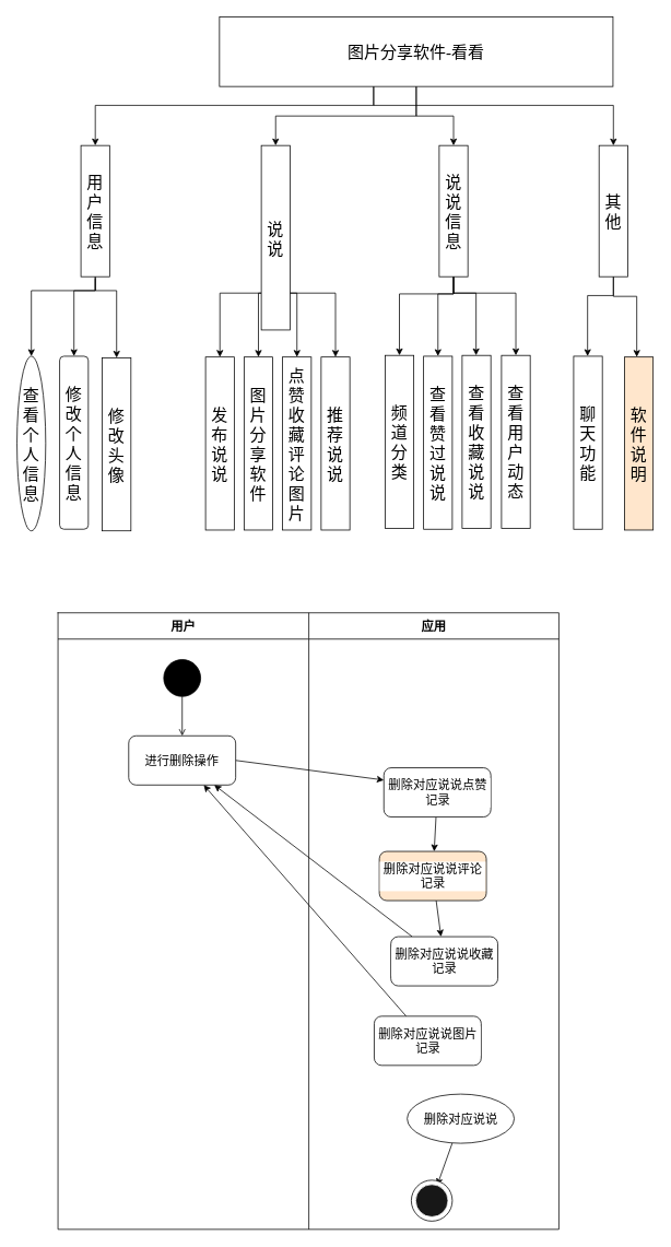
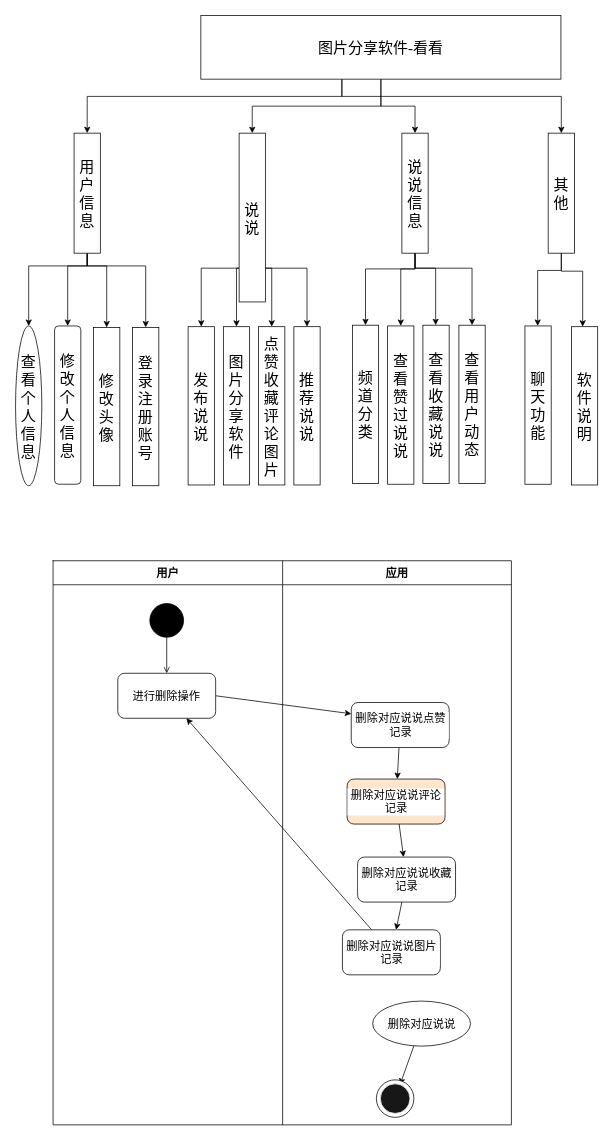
  <mxCell id="0" />
  <mxCell id="1" parent="0" />
  <mxCell id="2" value="" style="shape=table;startSize=0;container=1;collapsible=0;childLayout=tableLayout;" vertex="1" parent="1"><mxGeometry x="70" y="747" width="611" height="752" as="geometry" /></mxCell>
  <mxCell id="3" value="" style="shape=partialRectangle;collapsible=0;dropTarget=0;pointerEvents=0;fillColor=none;top=0;left=0;bottom=0;right=0;points=[[0,0.5],[1,0.5]];portConstraint=eastwest;" vertex="1" parent="2"><mxGeometry width="611" height="32" as="geometry" /></mxCell>
  <mxCell id="4" value="&lt;b style=&quot;font-size: 15px;&quot;&gt;用户&lt;/b&gt;" style="shape=partialRectangle;html=1;whiteSpace=wrap;connectable=0;overflow=hidden;fillColor=none;top=0;left=0;bottom=0;right=0;pointerEvents=1;fontSize=15;" vertex="1" parent="3"><mxGeometry width="306" height="32" as="geometry"><mxRectangle width="306" height="32" as="alternateBounds" /></mxGeometry></mxCell>
  <mxCell id="5" value="应用" style="shape=partialRectangle;html=1;whiteSpace=wrap;connectable=0;overflow=hidden;fillColor=none;top=0;left=0;bottom=0;right=0;pointerEvents=1;fontStyle=1;fontSize=15;" vertex="1" parent="3"><mxGeometry x="306" width="305" height="32" as="geometry"><mxRectangle width="305" height="32" as="alternateBounds" /></mxGeometry></mxCell>
  <mxCell id="6" value="" style="shape=partialRectangle;collapsible=0;dropTarget=0;pointerEvents=0;fillColor=none;top=0;left=0;bottom=0;right=0;points=[[0,0.5],[1,0.5]];portConstraint=eastwest;" vertex="1" parent="2"><mxGeometry y="32" width="611" height="720" as="geometry" /></mxCell>
  <mxCell id="7" value="" style="shape=partialRectangle;html=1;whiteSpace=wrap;connectable=0;overflow=hidden;fillColor=none;top=0;left=0;bottom=0;right=0;pointerEvents=1;" vertex="1" parent="6"><mxGeometry width="306" height="720" as="geometry"><mxRectangle width="306" height="720" as="alternateBounds" /></mxGeometry></mxCell>
  <mxCell id="8" value="" style="shape=partialRectangle;html=1;whiteSpace=wrap;connectable=0;overflow=hidden;fillColor=none;top=0;left=0;bottom=0;right=0;pointerEvents=1;" vertex="1" parent="6"><mxGeometry x="306" width="305" height="720" as="geometry"><mxRectangle width="305" height="720" as="alternateBounds" /></mxGeometry></mxCell>
  <mxCell id="9" style="edgeStyle=orthogonalEdgeStyle;rounded=0;orthogonalLoop=1;jettySize=auto;html=1;entryX=0.5;entryY=0;entryDx=0;entryDy=0;fontFamily=Times New Roman;fontSize=20;startArrow=none;startFill=0;endArrow=classic;endFill=1;strokeWidth=1;verticalAlign=middle;" parent="1" source="13" target="18" edge="1"><mxGeometry relative="1" as="geometry"><Array as="points"><mxPoint x="455" y="128" /><mxPoint x="116" y="128" /></Array></mxGeometry></mxCell>
  <mxCell id="10" style="edgeStyle=orthogonalEdgeStyle;rounded=0;orthogonalLoop=1;jettySize=auto;html=1;entryX=0.5;entryY=0;entryDx=0;entryDy=0;fontFamily=Times New Roman;fontSize=20;startArrow=none;startFill=0;endArrow=classic;endFill=1;strokeWidth=1;verticalAlign=middle;" parent="1" source="13" target="23" edge="1"><mxGeometry relative="1" as="geometry" /></mxCell>
  <mxCell id="11" style="edgeStyle=orthogonalEdgeStyle;rounded=0;orthogonalLoop=1;jettySize=auto;html=1;entryX=0.5;entryY=0;entryDx=0;entryDy=0;fontFamily=Times New Roman;fontSize=20;startArrow=none;startFill=0;endArrow=classic;endFill=1;strokeWidth=1;verticalAlign=middle;" parent="1" source="13" target="28" edge="1"><mxGeometry relative="1" as="geometry" /></mxCell>
  <mxCell id="12" style="edgeStyle=orthogonalEdgeStyle;rounded=0;orthogonalLoop=1;jettySize=auto;html=1;entryX=0.5;entryY=0;entryDx=0;entryDy=0;fontFamily=Times New Roman;fontSize=20;startArrow=none;startFill=0;endArrow=classic;endFill=1;strokeWidth=1;verticalAlign=middle;" parent="1" source="13" target="31" edge="1"><mxGeometry relative="1" as="geometry"><Array as="points"><mxPoint x="455" y="128" /><mxPoint x="748" y="128" /></Array></mxGeometry></mxCell>
  <mxCell id="13" value="图片分享软件-看看" style="rounded=0;whiteSpace=wrap;html=1;fontFamily=Times New Roman;fontSize=20;verticalAlign=middle;" parent="1" vertex="1"><mxGeometry x="267" y="20" width="480" height="85" as="geometry" /></mxCell>
  <mxCell id="14" style="edgeStyle=orthogonalEdgeStyle;rounded=0;orthogonalLoop=1;jettySize=auto;html=1;entryX=0.5;entryY=0;entryDx=0;entryDy=0;fontFamily=Times New Roman;fontSize=20;startArrow=none;startFill=0;endArrow=classic;endFill=1;strokeWidth=1;verticalAlign=middle;" parent="1" source="18" target="32" edge="1"><mxGeometry relative="1" as="geometry"><Array as="points"><mxPoint x="116" y="354" /><mxPoint x="38" y="354" /></Array></mxGeometry></mxCell>
  <mxCell id="15" style="edgeStyle=orthogonalEdgeStyle;rounded=0;orthogonalLoop=1;jettySize=auto;html=1;entryX=0.5;entryY=0;entryDx=0;entryDy=0;fontFamily=Times New Roman;fontSize=20;startArrow=none;startFill=0;endArrow=classic;endFill=1;strokeWidth=1;verticalAlign=middle;" parent="1" target="33" edge="1"><mxGeometry relative="1" as="geometry"><mxPoint x="115.5" y="339" as="sourcePoint" /><mxPoint x="89.5" y="382" as="targetPoint" /><Array as="points"><mxPoint x="116" y="354" /><mxPoint x="90" y="354" /></Array></mxGeometry></mxCell>
+ <mxCell id="16" style="edgeStyle=orthogonalEdgeStyle;rounded=0;orthogonalLoop=1;jettySize=auto;html=1;entryX=0.5;entryY=0;entryDx=0;entryDy=0;fontFamily=Times New Roman;fontSize=20;startArrow=none;startFill=0;endArrow=classic;endFill=1;strokeWidth=1;verticalAlign=middle;" parent="1" source="18" target="35" edge="1"><mxGeometry relative="1" as="geometry"><Array as="points"><mxPoint x="116" y="354" /><mxPoint x="194" y="354" /></Array></mxGeometry></mxCell>
  <mxCell id="17" style="edgeStyle=orthogonalEdgeStyle;rounded=0;orthogonalLoop=1;jettySize=auto;html=1;entryX=0.5;entryY=0;entryDx=0;entryDy=0;fontFamily=Times New Roman;fontSize=20;startArrow=none;startFill=0;endArrow=classic;endFill=1;strokeWidth=1;verticalAlign=middle;" parent="1" source="18" target="34" edge="1"><mxGeometry relative="1" as="geometry"><Array as="points"><mxPoint x="116" y="354" /><mxPoint x="142" y="354" /></Array></mxGeometry></mxCell>
  <mxCell id="18" value="用户信息" style="rounded=0;whiteSpace=wrap;html=1;fontFamily=Times New Roman;fontSize=20;verticalAlign=middle;align=center;" parent="1" vertex="1"><mxGeometry x="98" y="177" width="35" height="160" as="geometry" /></mxCell>
  <mxCell id="19" style="edgeStyle=orthogonalEdgeStyle;rounded=0;orthogonalLoop=1;jettySize=auto;html=1;entryX=0.5;entryY=0;entryDx=0;entryDy=0;fontFamily=Times New Roman;fontSize=20;startArrow=none;startFill=0;endArrow=classic;endFill=1;strokeWidth=1;verticalAlign=middle;" parent="1" source="23" target="37" edge="1"><mxGeometry relative="1" as="geometry"><Array as="points"><mxPoint x="336" y="357" /><mxPoint x="315" y="357" /></Array></mxGeometry></mxCell>
  <mxCell id="20" style="edgeStyle=orthogonalEdgeStyle;rounded=0;orthogonalLoop=1;jettySize=auto;html=1;entryX=0.5;entryY=0;entryDx=0;entryDy=0;fontFamily=Times New Roman;fontSize=20;startArrow=none;startFill=0;endArrow=classic;endFill=1;strokeWidth=1;verticalAlign=middle;" parent="1" source="23" target="36" edge="1"><mxGeometry relative="1" as="geometry"><Array as="points"><mxPoint x="336" y="357" /><mxPoint x="268" y="357" /></Array></mxGeometry></mxCell>
  <mxCell id="21" style="edgeStyle=orthogonalEdgeStyle;rounded=0;orthogonalLoop=1;jettySize=auto;html=1;entryX=0.5;entryY=0;entryDx=0;entryDy=0;fontFamily=Times New Roman;fontSize=20;startArrow=none;startFill=0;endArrow=classic;endFill=1;strokeWidth=1;verticalAlign=middle;" parent="1" source="23" target="38" edge="1"><mxGeometry relative="1" as="geometry"><Array as="points"><mxPoint x="336" y="357" /><mxPoint x="362" y="357" /></Array></mxGeometry></mxCell>
  <mxCell id="22" style="edgeStyle=orthogonalEdgeStyle;rounded=0;orthogonalLoop=1;jettySize=auto;html=1;entryX=0.5;entryY=0;entryDx=0;entryDy=0;fontFamily=Times New Roman;fontSize=20;startArrow=none;startFill=0;endArrow=classic;endFill=1;strokeWidth=1;verticalAlign=middle;" parent="1" source="23" target="39" edge="1"><mxGeometry relative="1" as="geometry"><Array as="points"><mxPoint x="336" y="357" /><mxPoint x="409" y="357" /></Array></mxGeometry></mxCell>
  <mxCell id="23" value="说说" style="rounded=0;whiteSpace=wrap;html=1;fontFamily=Times New Roman;fontSize=20;verticalAlign=middle;align=center;" parent="1" vertex="1"><mxGeometry x="318" y="177" width="35" height="225" as="geometry" /></mxCell>
  <mxCell id="24" style="edgeStyle=orthogonalEdgeStyle;rounded=0;orthogonalLoop=1;jettySize=auto;html=1;entryX=0.5;entryY=0;entryDx=0;entryDy=0;fontFamily=Times New Roman;fontSize=20;startArrow=none;startFill=0;endArrow=classic;endFill=1;strokeWidth=1;verticalAlign=middle;" parent="1" source="28" target="40" edge="1"><mxGeometry relative="1" as="geometry"><Array as="points"><mxPoint x="553" y="358" /><mxPoint x="487" y="358" /></Array></mxGeometry></mxCell>
  <mxCell id="25" style="edgeStyle=orthogonalEdgeStyle;rounded=0;orthogonalLoop=1;jettySize=auto;html=1;entryX=0.5;entryY=0;entryDx=0;entryDy=0;fontFamily=Times New Roman;fontSize=20;startArrow=none;startFill=0;endArrow=classic;endFill=1;strokeWidth=1;verticalAlign=middle;" parent="1" source="28" target="41" edge="1"><mxGeometry relative="1" as="geometry"><Array as="points"><mxPoint x="553" y="358" /><mxPoint x="534" y="358" /></Array></mxGeometry></mxCell>
  <mxCell id="26" style="edgeStyle=orthogonalEdgeStyle;rounded=0;orthogonalLoop=1;jettySize=auto;html=1;fontFamily=Times New Roman;fontSize=20;startArrow=none;startFill=0;endArrow=classic;endFill=1;strokeWidth=1;verticalAlign=middle;" parent="1" source="28" target="42" edge="1"><mxGeometry relative="1" as="geometry"><Array as="points"><mxPoint x="553" y="357" /><mxPoint x="580" y="357" /></Array></mxGeometry></mxCell>
  <mxCell id="27" style="edgeStyle=orthogonalEdgeStyle;rounded=0;orthogonalLoop=1;jettySize=auto;html=1;entryX=0.5;entryY=0;entryDx=0;entryDy=0;fontFamily=Times New Roman;fontSize=20;startArrow=none;startFill=0;endArrow=classic;endFill=1;strokeWidth=1;verticalAlign=middle;" parent="1" source="28" target="43" edge="1"><mxGeometry relative="1" as="geometry"><Array as="points"><mxPoint x="553" y="357" /><mxPoint x="629" y="357" /></Array></mxGeometry></mxCell>
  <mxCell id="28" value="说说信息&lt;span style=&quot;color: rgba(0 , 0 , 0 , 0) ; font-family: monospace ; font-size: 0px&quot;&gt;%3CmxGraphModel%3E%3Croot%3E%3CmxCell%20id%3D%220%22%2F%3E%3CmxCell%20id%3D%221%22%20parent%3D%220%22%2F%3E%3CmxCell%20id%3D%222%22%20value%3D%22%E8%AF%B4%E8%AF%B4%22%20style%3D%22rounded%3D0%3BwhiteSpace%3Dwrap%3Bhtml%3D1%3BfontFamily%3DTimes%20New%20Roman%3BfontSize%3D20%3BverticalAlign%3Dmiddle%3Balign%3Dcenter%3B%22%20vertex%3D%221%22%20parent%3D%221%22%3E%3CmxGeometry%20x%3D%22244%22%20y%3D%22-278%22%20width%3D%2235%22%20height%3D%22160%22%20as%3D%22geometry%22%2F%3E%3C%2FmxCell%3E%3C%2Froot%3E%3C%2FmxGraphModel%3E&lt;/span&gt;" style="rounded=0;whiteSpace=wrap;html=1;fontFamily=Times New Roman;fontSize=20;verticalAlign=middle;align=center;" parent="1" vertex="1"><mxGeometry x="535" y="177" width="35" height="160" as="geometry" /></mxCell>
  <mxCell id="29" style="edgeStyle=orthogonalEdgeStyle;rounded=0;orthogonalLoop=1;jettySize=auto;html=1;fontFamily=Times New Roman;fontSize=20;startArrow=none;startFill=0;endArrow=classic;endFill=1;strokeWidth=1;verticalAlign=middle;" parent="1" source="31" target="44" edge="1"><mxGeometry relative="1" as="geometry"><Array as="points"><mxPoint x="748" y="360" /><mxPoint x="716" y="360" /></Array></mxGeometry></mxCell>
  <mxCell id="30" style="edgeStyle=orthogonalEdgeStyle;rounded=0;orthogonalLoop=1;jettySize=auto;html=1;fontFamily=Times New Roman;fontSize=20;startArrow=none;startFill=0;endArrow=classic;endFill=1;strokeWidth=1;verticalAlign=middle;" parent="1" source="31" target="45" edge="1"><mxGeometry relative="1" as="geometry"><Array as="points"><mxPoint x="748" y="361" /><mxPoint x="776" y="361" /></Array></mxGeometry></mxCell>
  <mxCell id="31" value="其他" style="rounded=0;whiteSpace=wrap;html=1;fontFamily=Times New Roman;fontSize=20;verticalAlign=middle;align=center;" parent="1" vertex="1"><mxGeometry x="730" y="177" width="35" height="160" as="geometry" /></mxCell>
  <mxCell id="32" value="查看个人信息" style="ellipse;whiteSpace=wrap;html=1;fontFamily=Times New Roman;fontSize=20;verticalAlign=middle;align=center;" parent="1" vertex="1"><mxGeometry x="20" y="434" width="35" height="213" as="geometry" /></mxCell>
  <mxCell id="33" value="修改个人信息" style="whiteSpace=wrap;html=1;fontFamily=Times New Roman;fontSize=20;verticalAlign=middle;align=center;rounded=1;" parent="1" vertex="1"><mxGeometry x="72" y="434" width="35" height="211" as="geometry" /></mxCell>
  <mxCell id="34" value="修改头像" style="rounded=0;whiteSpace=wrap;html=1;fontFamily=Times New Roman;fontSize=20;verticalAlign=middle;align=center;" parent="1" vertex="1"><mxGeometry x="124" y="436" width="35" height="211" as="geometry" /></mxCell>
+ <mxCell id="35" value="登录注册账号" style="rounded=0;whiteSpace=wrap;html=1;fontFamily=Times New Roman;fontSize=20;verticalAlign=middle;align=center;" parent="1" vertex="1"><mxGeometry x="176" y="436" width="35" height="211" as="geometry" /></mxCell>
  <mxCell id="36" value="发布说说" style="rounded=0;whiteSpace=wrap;html=1;fontFamily=Times New Roman;fontSize=20;verticalAlign=middle;align=center;" parent="1" vertex="1"><mxGeometry x="250" y="435" width="35" height="211" as="geometry" /></mxCell>
  <mxCell id="37" value="图片分享软件" style="rounded=0;whiteSpace=wrap;html=1;fontFamily=Times New Roman;fontSize=20;verticalAlign=middle;align=center;" parent="1" vertex="1"><mxGeometry x="297" y="435" width="35" height="211" as="geometry" /></mxCell>
  <mxCell id="38" value="点赞收藏评论图片" style="rounded=0;whiteSpace=wrap;html=1;fontFamily=Times New Roman;fontSize=20;verticalAlign=middle;align=center;" parent="1" vertex="1"><mxGeometry x="344" y="435" width="35" height="211" as="geometry" /></mxCell>
  <mxCell id="39" value="推荐说说" style="rounded=0;whiteSpace=wrap;html=1;fontFamily=Times New Roman;fontSize=20;verticalAlign=middle;align=center;" parent="1" vertex="1"><mxGeometry x="391" y="435" width="35" height="211" as="geometry" /></mxCell>
  <mxCell id="40" value="频道分类" style="rounded=0;whiteSpace=wrap;html=1;fontFamily=Times New Roman;fontSize=20;verticalAlign=middle;align=center;" parent="1" vertex="1"><mxGeometry x="469" y="433" width="35" height="211" as="geometry" /></mxCell>
  <mxCell id="41" value="查看赞过说说" style="rounded=0;whiteSpace=wrap;html=1;fontFamily=Times New Roman;fontSize=20;verticalAlign=middle;align=center;" parent="1" vertex="1"><mxGeometry x="516" y="434" width="35" height="211" as="geometry" /></mxCell>
  <mxCell id="42" value="查看收藏说说" style="rounded=0;whiteSpace=wrap;html=1;fontFamily=Times New Roman;fontSize=20;verticalAlign=middle;align=center;" parent="1" vertex="1"><mxGeometry x="563" y="433" width="35" height="211" as="geometry" /></mxCell>
  <mxCell id="43" value="查看用户动态" style="rounded=0;whiteSpace=wrap;html=1;fontFamily=Times New Roman;fontSize=20;verticalAlign=middle;align=center;" parent="1" vertex="1"><mxGeometry x="611" y="433" width="35" height="211" as="geometry" /></mxCell>
  <mxCell id="44" value="聊天功能" style="rounded=0;whiteSpace=wrap;html=1;fontFamily=Times New Roman;fontSize=20;verticalAlign=middle;align=center;" parent="1" vertex="1"><mxGeometry x="699" y="434" width="35" height="211" as="geometry" /></mxCell>
- <mxCell id="45" value="软件说明" style="rounded=0;whiteSpace=wrap;html=1;fontFamily=Times New Roman;fontSize=20;verticalAlign=middle;align=center;fillColor=#ffe6cc;" parent="1" vertex="1"><mxGeometry x="761" y="435" width="35" height="211" as="geometry" /></mxCell>
+ <mxCell id="45" value="软件说明" style="rounded=0;whiteSpace=wrap;html=1;fontFamily=Times New Roman;fontSize=20;verticalAlign=middle;align=center;" parent="1" vertex="1"><mxGeometry x="761" y="435" width="35" height="211" as="geometry" /></mxCell>
  <mxCell id="46" style="edgeStyle=orthogonalEdgeStyle;rounded=0;orthogonalLoop=1;jettySize=auto;html=1;entryX=0.5;entryY=0;entryDx=0;entryDy=0;fontSize=15;endArrow=open;endFill=0;startSize=10;strokeWidth=1;" edge="1" parent="1" source="47" target="49"><mxGeometry relative="1" as="geometry" /></mxCell>
  <mxCell id="47" value="" style="ellipse;whiteSpace=wrap;html=1;aspect=fixed;fontSize=15;labelBorderColor=#000000;labelBackgroundColor=default;fillColor=#000000;" vertex="1" parent="1"><mxGeometry x="199" y="804" width="45" height="45" as="geometry" /></mxCell>
  <mxCell id="48" style="rounded=0;orthogonalLoop=1;jettySize=auto;html=1;entryX=0;entryY=0.25;entryDx=0;entryDy=0;fontSize=15;endArrow=classic;endFill=1;startSize=10;strokeWidth=1;exitX=1;exitY=0.5;exitDx=0;exitDy=0;" edge="1" parent="1" source="49" target="51"><mxGeometry relative="1" as="geometry" /></mxCell>
  <mxCell id="49" value="进行删除操作" style="rounded=1;whiteSpace=wrap;html=1;labelBackgroundColor=default;fontSize=15;fillColor=#FFFFFF;fontStyle=0" vertex="1" parent="1"><mxGeometry x="156.25" y="897" width="130.5" height="60" as="geometry" /></mxCell>
  <mxCell id="50" value="" style="edgeStyle=none;rounded=0;orthogonalLoop=1;jettySize=auto;html=1;fontSize=15;endArrow=classic;endFill=1;startSize=10;strokeWidth=1;" edge="1" parent="1" source="51" target="53"><mxGeometry relative="1" as="geometry" /></mxCell>
  <mxCell id="51" value="删除对应说说点赞记录" style="rounded=1;whiteSpace=wrap;html=1;labelBackgroundColor=default;fontSize=15;fillColor=#FFFFFF;" vertex="1" parent="1"><mxGeometry x="467.5" y="936" width="130.5" height="60" as="geometry" /></mxCell>
  <mxCell id="52" value="" style="edgeStyle=none;rounded=0;orthogonalLoop=1;jettySize=auto;html=1;fontSize=15;endArrow=classic;endFill=1;startSize=10;strokeWidth=1;" edge="1" parent="1" source="53" target="55"><mxGeometry relative="1" as="geometry" /></mxCell>
  <mxCell id="53" value="删除对应说说评论记录" style="rounded=1;whiteSpace=wrap;html=1;labelBackgroundColor=default;fontSize=15;fillColor=#ffe6cc;" vertex="1" parent="1"><mxGeometry x="462" y="1038" width="130.5" height="60" as="geometry" /></mxCell>
- <mxCell id="54" value="" style="edgeStyle=none;rounded=0;orthogonalLoop=1;jettySize=auto;html=1;fontSize=15;endArrow=classic;endFill=1;startSize=10;strokeWidth=1;" edge="1" parent="1" source="55" target="49"><mxGeometry relative="1" as="geometry" /></mxCell>
+ <mxCell id="54" value="" style="edgeStyle=none;rounded=0;orthogonalLoop=1;jettySize=auto;html=1;fontSize=15;endArrow=classic;endFill=1;startSize=10;strokeWidth=1;" edge="1" parent="1" source="55" target="57"><mxGeometry relative="1" as="geometry" /></mxCell>
  <mxCell id="55" value="删除对应说说收藏记录" style="rounded=1;whiteSpace=wrap;html=1;labelBackgroundColor=default;fontSize=15;fillColor=#FFFFFF;" vertex="1" parent="1"><mxGeometry x="476" y="1142" width="130.5" height="60" as="geometry" /></mxCell>
  <mxCell id="56" value="" style="edgeStyle=none;rounded=0;orthogonalLoop=1;jettySize=auto;html=1;fontSize=15;endArrow=classic;endFill=1;startSize=10;strokeWidth=1;" edge="1" parent="1" source="57" target="49"><mxGeometry relative="1" as="geometry" /></mxCell>
  <mxCell id="57" value="删除对应说说图片记录" style="rounded=1;whiteSpace=wrap;html=1;labelBackgroundColor=default;fontSize=15;fillColor=#FFFFFF;" vertex="1" parent="1"><mxGeometry x="455.75" y="1239" width="130.5" height="60" as="geometry" /></mxCell>
  <mxCell id="58" value="" style="edgeStyle=none;rounded=0;orthogonalLoop=1;jettySize=auto;html=1;fontSize=15;endArrow=classic;endFill=1;startSize=10;strokeWidth=1;" edge="1" parent="1" source="59" target="62"><mxGeometry relative="1" as="geometry" /></mxCell>
  <mxCell id="59" value="删除对应说说" style="ellipse;whiteSpace=wrap;html=1;labelBackgroundColor=default;fontSize=15;fillColor=#FFFFFF;" vertex="1" parent="1"><mxGeometry x="496" y="1334" width="130.5" height="60" as="geometry" /></mxCell>
  <mxCell id="60" value="" style="group" vertex="1" connectable="0" parent="1"><mxGeometry x="501" y="1439" width="50" height="50" as="geometry" /></mxCell>
  <mxCell id="61" value="" style="ellipse;whiteSpace=wrap;html=1;aspect=fixed;labelBackgroundColor=default;sketch=0;fontSize=15;" vertex="1" parent="60"><mxGeometry width="50" height="50" as="geometry" /></mxCell>
  <mxCell id="62" value="" style="ellipse;whiteSpace=wrap;html=1;aspect=fixed;fontSize=15;labelBorderColor=#000000;labelBackgroundColor=default;fillColor=#171717;perimeterSpacing=0;sketch=0;strokeColor=#FFFFFF;spacingTop=20;spacingBottom=4;spacingLeft=6;spacingRight=5;" vertex="1" parent="60"><mxGeometry x="5.25" y="5.25" width="39.5" height="39.5" as="geometry" /></mxCell>
